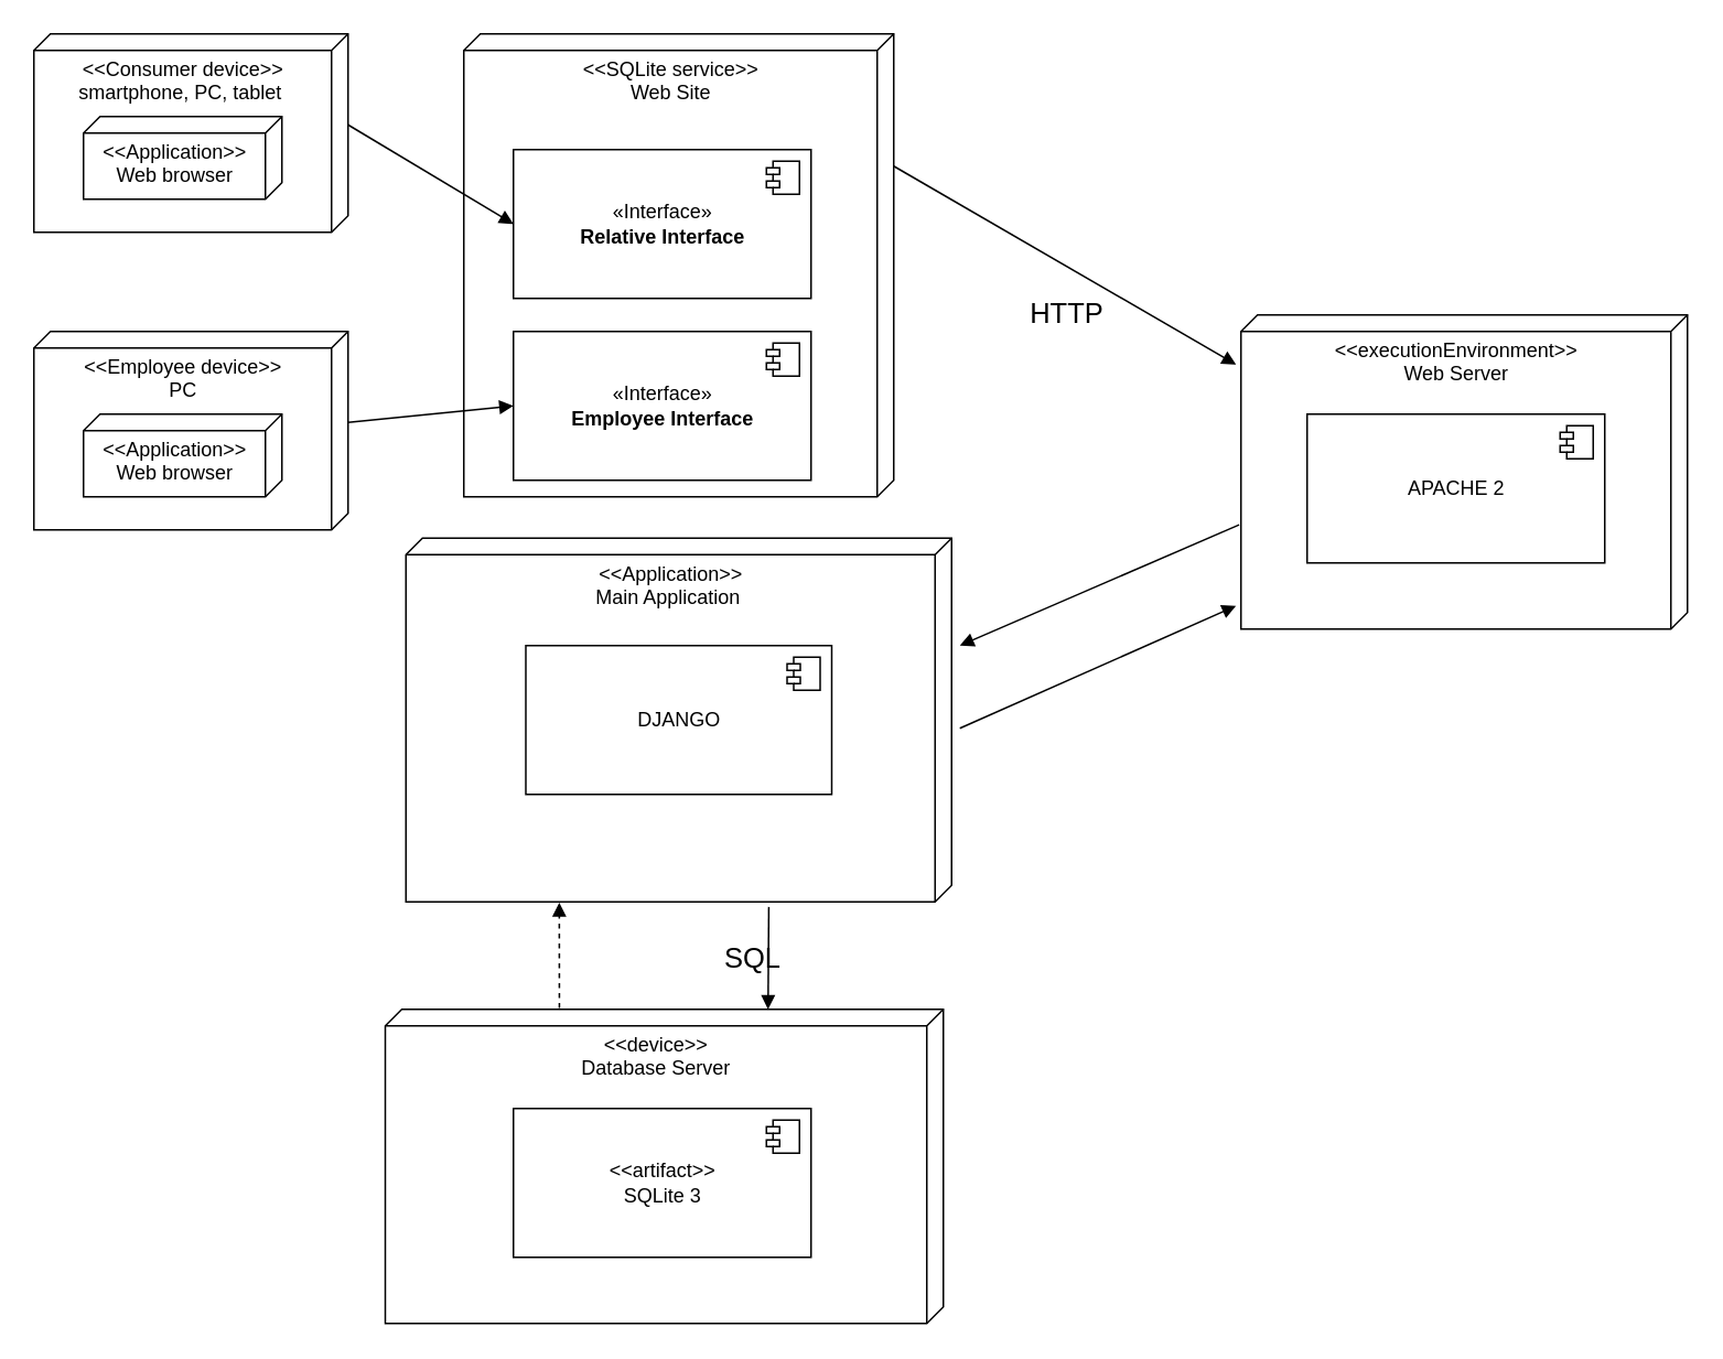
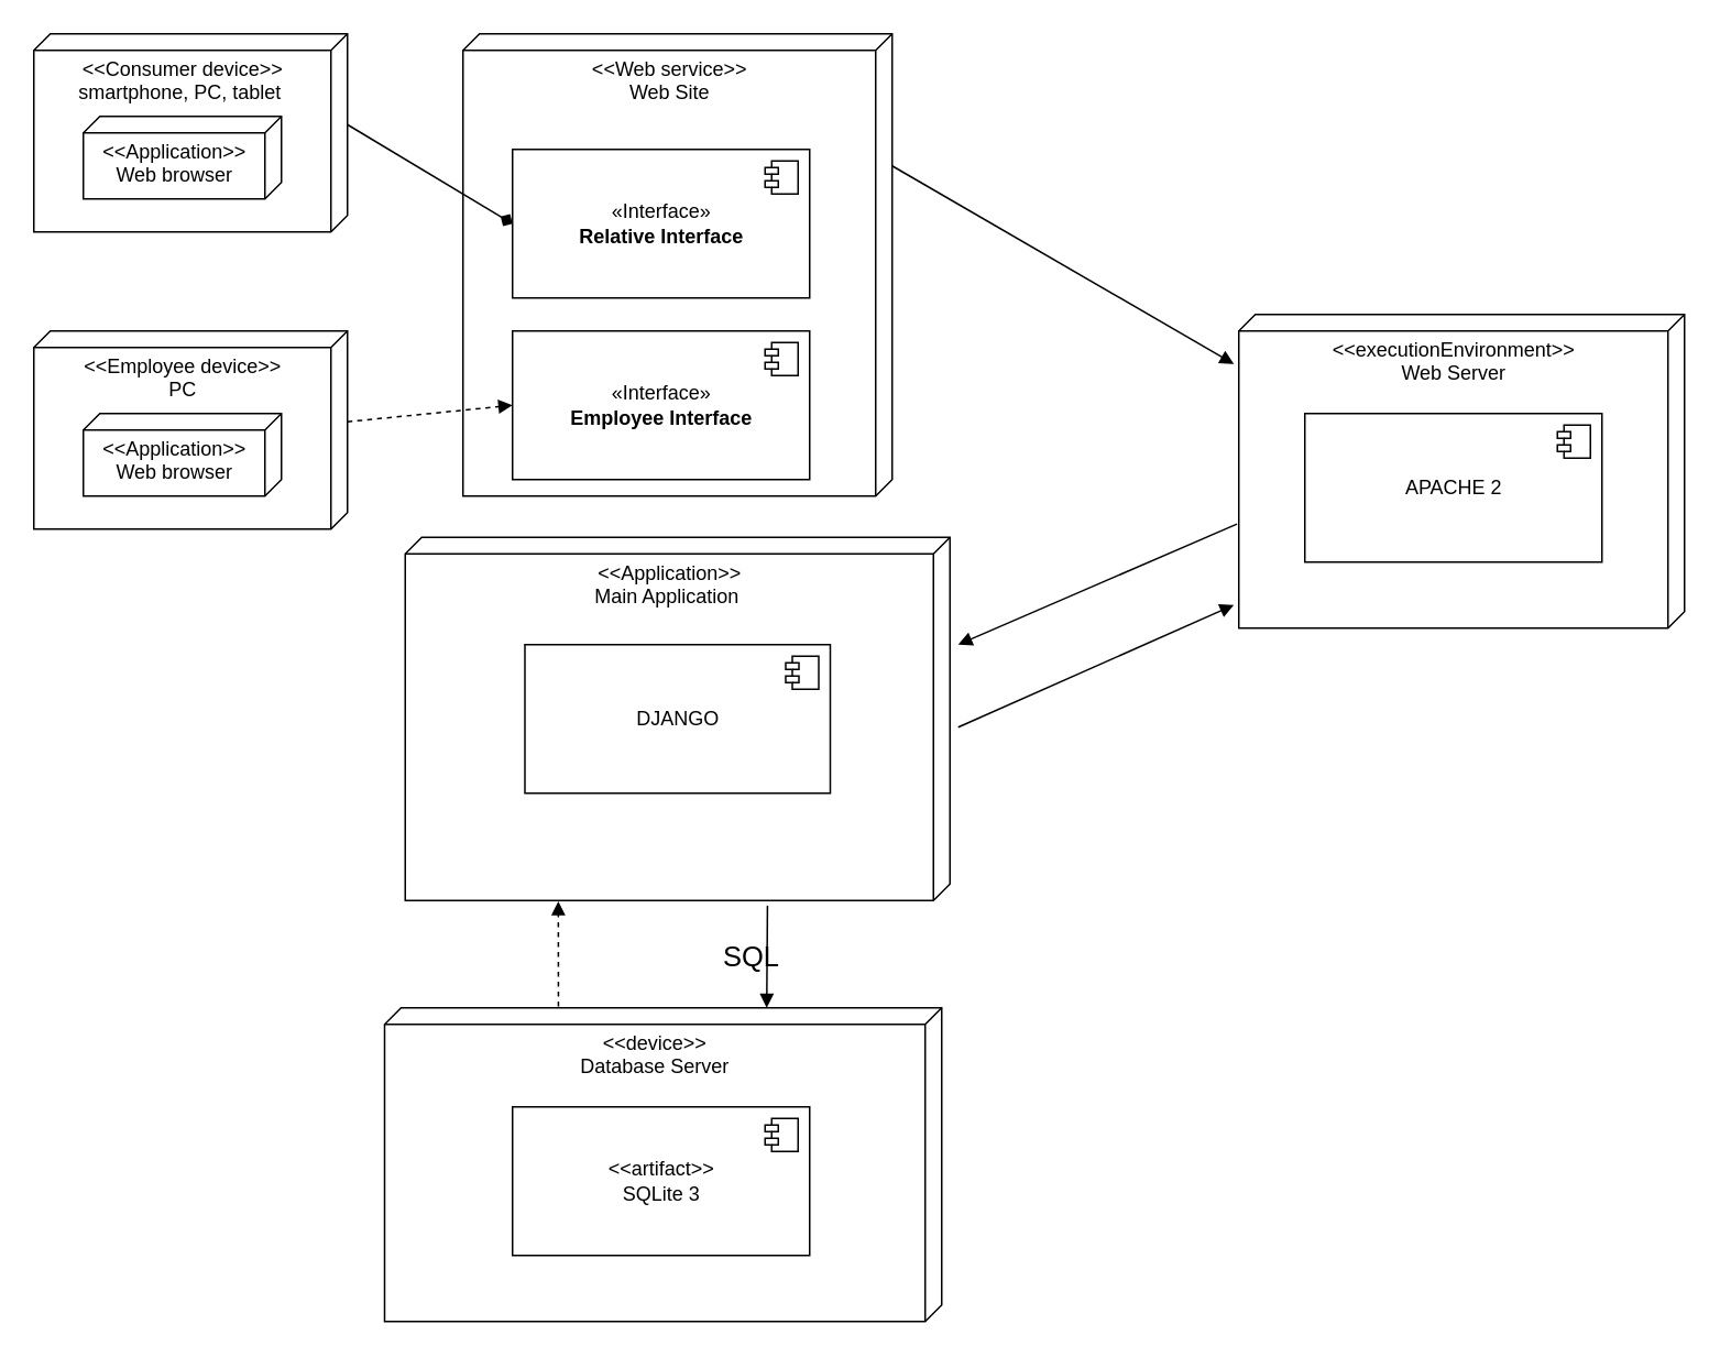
  <mxCell id="0" />
  <mxCell id="1" parent="0" />
- <mxCell id="2" value="&amp;lt;&amp;lt;SQLite service&amp;gt;&amp;gt;&lt;br&gt;Web Site" style="verticalAlign=top;align=center;spacingTop=8;spacingLeft=2;spacingRight=12;shape=cube;size=10;direction=south;fontStyle=0;html=1;" parent="1" vertex="1"><mxGeometry x="280" y="20" width="260" height="280" as="geometry" /></mxCell>
+ <mxCell id="2" value="&amp;lt;&amp;lt;Web service&amp;gt;&amp;gt;&lt;br&gt;Web Site" style="verticalAlign=top;align=center;spacingTop=8;spacingLeft=2;spacingRight=12;shape=cube;size=10;direction=south;fontStyle=0;html=1;" parent="1" vertex="1"><mxGeometry x="280" y="20" width="260" height="280" as="geometry" /></mxCell>
  <mxCell id="3" value="&amp;lt;&amp;lt;Application&amp;gt;&amp;gt;&lt;br&gt;Main Application&amp;nbsp;" style="verticalAlign=top;align=center;spacingTop=8;spacingLeft=2;spacingRight=12;shape=cube;size=10;direction=south;fontStyle=0;html=1;" parent="1" vertex="1"><mxGeometry x="245" y="325" width="330" height="220" as="geometry" /></mxCell>
  <mxCell id="4" value="&amp;lt;&amp;lt;executionEnvironment&amp;gt;&amp;gt;&lt;br&gt;Web Server" style="verticalAlign=top;align=center;spacingTop=8;spacingLeft=2;spacingRight=12;shape=cube;size=10;direction=south;fontStyle=0;html=1;" parent="1" vertex="1"><mxGeometry x="750" y="190" width="270" height="190" as="geometry" /></mxCell>
  <mxCell id="5" value="&amp;lt;&amp;lt;device&amp;gt;&amp;gt;&lt;br&gt;Database Server" style="verticalAlign=top;align=center;spacingTop=8;spacingLeft=2;spacingRight=12;shape=cube;size=10;direction=south;fontStyle=0;html=1;" parent="1" vertex="1"><mxGeometry x="232.5" y="610" width="337.5" height="190" as="geometry" /></mxCell>
  <mxCell id="6" value="&amp;lt;&amp;lt;Consumer device&amp;gt;&amp;gt;&lt;br&gt;smartphone, PC, tablet&amp;nbsp;" style="verticalAlign=top;align=center;spacingTop=8;spacingLeft=2;spacingRight=12;shape=cube;size=10;direction=south;fontStyle=0;html=1;" parent="1" vertex="1"><mxGeometry x="20" y="20" width="190" height="120" as="geometry" /></mxCell>
  <mxCell id="7" value="«Interface»&lt;br&gt;&lt;b&gt;Relative Interface&lt;/b&gt;" style="html=1;dropTarget=0;align=center;" parent="1" vertex="1"><mxGeometry x="310" y="90" width="180" height="90" as="geometry" /></mxCell>
  <mxCell id="8" value="" style="shape=module;jettyWidth=8;jettyHeight=4;" parent="7" vertex="1"><mxGeometry x="1" width="20" height="20" relative="1" as="geometry"><mxPoint x="-27" y="7" as="offset" /></mxGeometry></mxCell>
  <mxCell id="9" value="«Interface»&lt;br&gt;&lt;b&gt;Employee Interface&lt;/b&gt;" style="html=1;dropTarget=0;align=center;" parent="1" vertex="1"><mxGeometry x="310" y="200" width="180" height="90" as="geometry" /></mxCell>
  <mxCell id="10" value="" style="shape=module;jettyWidth=8;jettyHeight=4;" parent="9" vertex="1"><mxGeometry x="1" width="20" height="20" relative="1" as="geometry"><mxPoint x="-27" y="7" as="offset" /></mxGeometry></mxCell>
  <mxCell id="11" value="&amp;lt;&amp;lt;Application&amp;gt;&amp;gt;&lt;br&gt;&lt;div&gt;&lt;span&gt;Web browser&lt;/span&gt;&lt;/div&gt;" style="verticalAlign=top;align=center;spacingTop=8;spacingLeft=2;spacingRight=12;shape=cube;size=10;direction=south;fontStyle=0;html=1;" parent="1" vertex="1"><mxGeometry x="50" y="70" width="120" height="50" as="geometry" /></mxCell>
- <mxCell id="12" value="" style="endArrow=block;startArrow=none;endFill=1;startFill=0;html=1;exitX=0;exitY=0;exitDx=55;exitDy=0;exitPerimeter=0;entryX=0;entryY=0.5;entryDx=0;entryDy=0;" parent="1" source="6" target="7" edge="1"><mxGeometry width="160" relative="1" as="geometry"><mxPoint x="200" y="25" as="sourcePoint" /><mxPoint x="405" y="75" as="targetPoint" /></mxGeometry></mxCell>
+ <mxCell id="12" value="" style="endArrow=diamond;startArrow=none;endFill=1;startFill=0;html=1;exitX=0;exitY=0;exitDx=55;exitDy=0;exitPerimeter=0;entryX=0;entryY=0.5;entryDx=0;entryDy=0;" parent="1" source="6" target="7" edge="1"><mxGeometry width="160" relative="1" as="geometry"><mxPoint x="200" y="25" as="sourcePoint" /><mxPoint x="405" y="75" as="targetPoint" /></mxGeometry></mxCell>
  <mxCell id="13" value="DJANGO" style="html=1;dropTarget=0;align=center;" parent="1" vertex="1"><mxGeometry x="317.5" y="390" width="185" height="90" as="geometry" /></mxCell>
  <mxCell id="14" value="" style="shape=module;jettyWidth=8;jettyHeight=4;" parent="13" vertex="1"><mxGeometry x="1" width="20" height="20" relative="1" as="geometry"><mxPoint x="-27" y="7" as="offset" /></mxGeometry></mxCell>
  <mxCell id="15" value="&amp;lt;&amp;lt;Employee device&amp;gt;&amp;gt;&lt;br&gt;PC" style="verticalAlign=top;align=center;spacingTop=8;spacingLeft=2;spacingRight=12;shape=cube;size=10;direction=south;fontStyle=0;html=1;" parent="1" vertex="1"><mxGeometry x="20" y="200" width="190" height="120" as="geometry" /></mxCell>
  <mxCell id="16" value="&amp;lt;&amp;lt;Application&amp;gt;&amp;gt;&lt;br&gt;&lt;div&gt;&lt;span&gt;Web browser&lt;/span&gt;&lt;/div&gt;" style="verticalAlign=top;align=center;spacingTop=8;spacingLeft=2;spacingRight=12;shape=cube;size=10;direction=south;fontStyle=0;html=1;" parent="1" vertex="1"><mxGeometry x="50" y="250" width="120" height="50" as="geometry" /></mxCell>
- <mxCell id="17" value="" style="endArrow=block;startArrow=none;endFill=1;startFill=0;html=1;exitX=0;exitY=0;exitDx=55;exitDy=0;exitPerimeter=0;entryX=0;entryY=0.5;entryDx=0;entryDy=0;" parent="1" source="15" target="9" edge="1"><mxGeometry width="160" relative="1" as="geometry"><mxPoint x="220" y="85" as="sourcePoint" /><mxPoint x="320" y="145" as="targetPoint" /></mxGeometry></mxCell>
+ <mxCell id="17" value="" style="endArrow=block;startArrow=none;endFill=1;startFill=0;html=1;exitX=0;exitY=0;exitDx=55;exitDy=0;exitPerimeter=0;entryX=0;entryY=0.5;entryDx=0;entryDy=0;dashed=1;" parent="1" source="15" target="9" edge="1"><mxGeometry width="160" relative="1" as="geometry"><mxPoint x="220" y="85" as="sourcePoint" /><mxPoint x="320" y="145" as="targetPoint" /></mxGeometry></mxCell>
  <mxCell id="18" value="" style="endArrow=block;startArrow=none;endFill=1;startFill=0;html=1;entryX=0.158;entryY=1.011;entryDx=0;entryDy=0;entryPerimeter=0;" parent="1" target="4" edge="1"><mxGeometry width="160" relative="1" as="geometry"><mxPoint x="540" y="100" as="sourcePoint" /><mxPoint x="750" y="280" as="targetPoint" /></mxGeometry></mxCell>
  <mxCell id="19" value="" style="endArrow=block;startArrow=none;endFill=1;startFill=0;html=1;exitX=0.668;exitY=1.004;exitDx=0;exitDy=0;exitPerimeter=0;" parent="1" source="4" edge="1"><mxGeometry width="160" relative="1" as="geometry"><mxPoint x="750" y="420" as="sourcePoint" /><mxPoint x="580" y="390" as="targetPoint" /></mxGeometry></mxCell>
  <mxCell id="20" value="" style="endArrow=block;startArrow=none;endFill=1;startFill=0;html=1;entryX=0.926;entryY=1.011;entryDx=0;entryDy=0;entryPerimeter=0;" parent="1" target="4" edge="1"><mxGeometry width="160" relative="1" as="geometry"><mxPoint x="580" y="440" as="sourcePoint" /><mxPoint x="708.38" y="490.67" as="targetPoint" /></mxGeometry></mxCell>
- <mxCell id="21" value="&lt;font style=&quot;font-size: 17px&quot;&gt;HTTP&lt;/font&gt;" style="text;html=1;strokeColor=none;fillColor=none;align=center;verticalAlign=middle;whiteSpace=wrap;rounded=0;" parent="1" vertex="1"><mxGeometry x="610" y="170" width="70" height="40" as="geometry" /></mxCell>
  <mxCell id="22" value="APACHE 2" style="html=1;dropTarget=0;align=center;" parent="1" vertex="1"><mxGeometry x="790" y="250" width="180" height="90" as="geometry" /></mxCell>
  <mxCell id="23" value="" style="shape=module;jettyWidth=8;jettyHeight=4;" parent="22" vertex="1"><mxGeometry x="1" width="20" height="20" relative="1" as="geometry"><mxPoint x="-27" y="7" as="offset" /></mxGeometry></mxCell>
  <mxCell id="24" value="" style="endArrow=block;startArrow=none;endFill=1;startFill=0;html=1;exitX=1.014;exitY=0.335;exitDx=0;exitDy=0;exitPerimeter=0;" parent="1" source="3" edge="1"><mxGeometry width="160" relative="1" as="geometry"><mxPoint x="510" y="610" as="sourcePoint" /><mxPoint x="464" y="610" as="targetPoint" /></mxGeometry></mxCell>
  <mxCell id="25" value="&lt;font style=&quot;font-size: 17px&quot;&gt;SQL&lt;/font&gt;" style="text;html=1;strokeColor=none;fillColor=none;align=center;verticalAlign=middle;whiteSpace=wrap;rounded=0;" parent="1" vertex="1"><mxGeometry x="420" y="560" width="70" height="40" as="geometry" /></mxCell>
  <mxCell id="26" value="&amp;lt;&amp;lt;artifact&amp;gt;&amp;gt;&lt;br&gt;SQLite 3" style="html=1;dropTarget=0;align=center;" parent="1" vertex="1"><mxGeometry x="310" y="670" width="180" height="90" as="geometry" /></mxCell>
  <mxCell id="27" value="" style="shape=module;jettyWidth=8;jettyHeight=4;" parent="26" vertex="1"><mxGeometry x="1" width="20" height="20" relative="1" as="geometry"><mxPoint x="-27" y="7" as="offset" /></mxGeometry></mxCell>
  <mxCell id="28" value="" style="endArrow=block;startArrow=none;endFill=1;startFill=0;html=1;exitX=-0.004;exitY=0.688;exitDx=0;exitDy=0;exitPerimeter=0;entryX=1.002;entryY=0.719;entryDx=0;entryDy=0;entryPerimeter=0;dashed=1;" parent="1" source="5" target="3" edge="1"><mxGeometry width="160" relative="1" as="geometry"><mxPoint x="474.45" y="558.08" as="sourcePoint" /><mxPoint x="474" y="620" as="targetPoint" /></mxGeometry></mxCell>
